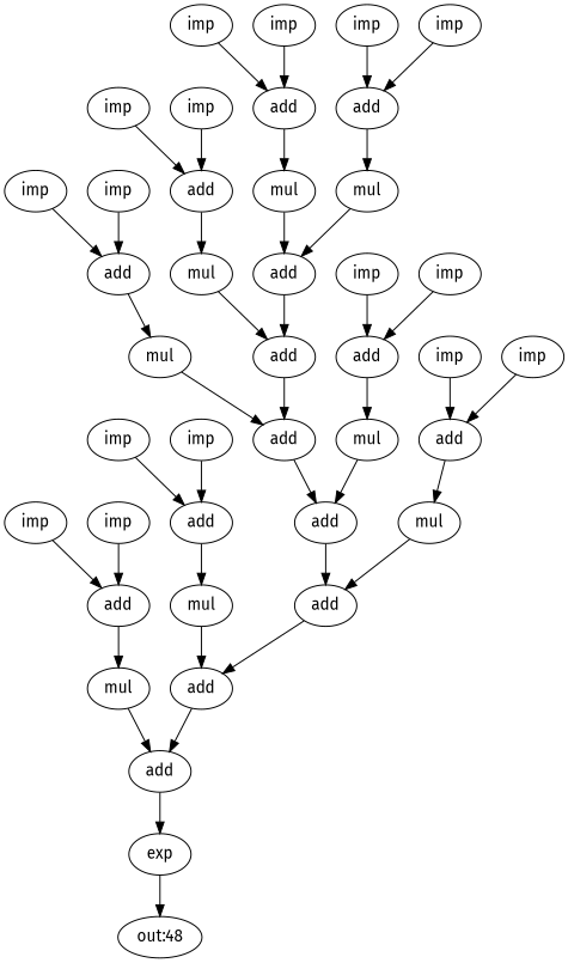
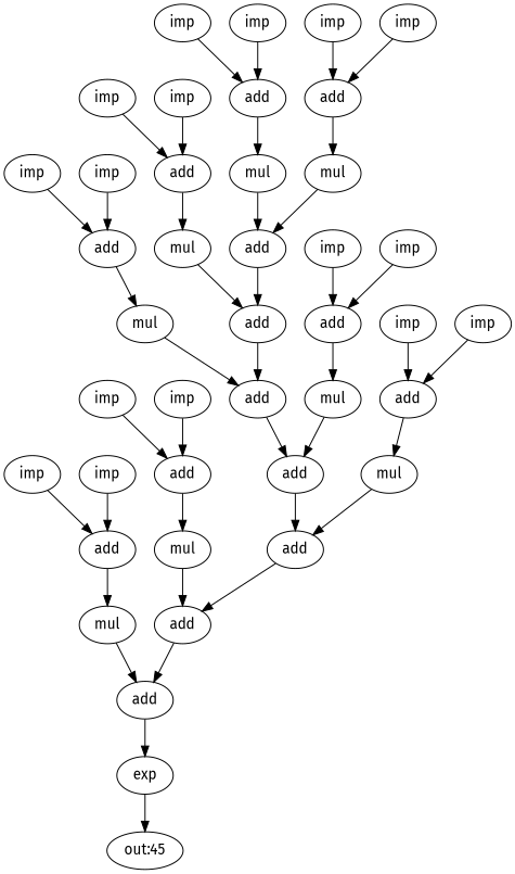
  strict digraph {
    fontname="Fira Sans"
    node [fontname="Fira Sans"]
    edge [fontname="Fira Sans"]
    n1 [label=imp]
    n2 [label=add]
    n3 [label=imp]
    n4 [label=mul]
    n5 [label=imp]
    n6 [label=add]
    n7 [label=imp]
    n8 [label=mul]
    n9 [label=imp]
    n10 [label=add]
    n11 [label=imp]
    n12 [label=mul]
    n13 [label=imp]
    n14 [label=add]
    n15 [label=imp]
    n16 [label=mul]
    n17 [label=imp]
    n18 [label=add]
    n19 [label=imp]
    n20 [label=mul]
    n21 [label=imp]
    n22 [label=add]
    n23 [label=imp]
    n24 [label=mul]
    n25 [label=imp]
    n26 [label=add]
    n27 [label=imp]
    n28 [label=mul]
    n29 [label=imp]
    n30 [label=add]
    n31 [label=imp]
    n32 [label=mul]
    n33 [label=add]
    n34 [label=add]
    n35 [label=add]
    n36 [label=add]
    n37 [label=add]
    n38 [label=add]
    n39 [label=add]
    n40 [label=exp]
-   "out:48"
+   "out:48" [label="out:45"]
    n1 -> n2
    n2 -> n4
    n3 -> n2
    n4 -> n33
    n5 -> n6
    n6 -> n8
    n7 -> n6
    n8 -> n33
    n9 -> n10
    n10 -> n12
    n11 -> n10
    n12 -> n34
    n13 -> n14
    n14 -> n16
    n15 -> n14
    n16 -> n35
    n17 -> n18
    n18 -> n20
    n19 -> n18
    n20 -> n36
    n21 -> n22
    n22 -> n24
    n23 -> n22
    n24 -> n37
    n25 -> n26
    n26 -> n28
    n27 -> n26
    n28 -> n38
    n29 -> n30
    n30 -> n32
    n31 -> n30
    n32 -> n39
    n33 -> n34
    n34 -> n35
    n35 -> n36
    n36 -> n37
    n37 -> n38
    n38 -> n39
    n39 -> n40
    n40 -> "out:48"
  }
